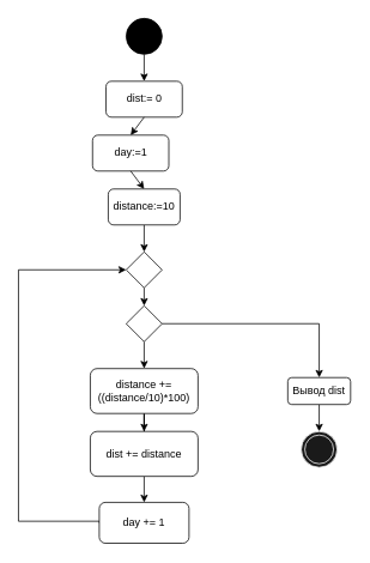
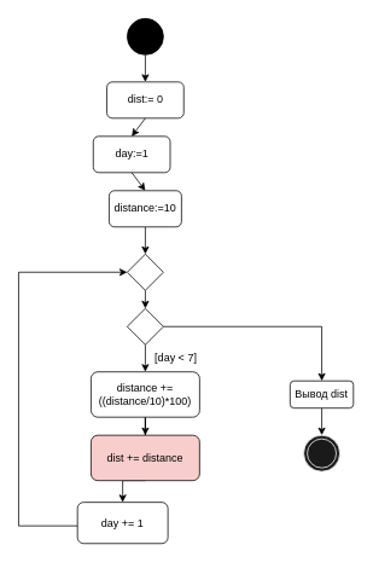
  <mxCell id="0" />
  <mxCell id="1" parent="0" />
  <mxCell id="2" value="" style="ellipse;whiteSpace=wrap;html=1;aspect=fixed;fillColor=#000000;" vertex="1" parent="1"><mxGeometry x="140" width="40" height="40" as="geometry" y="20" /></mxCell>
  <mxCell id="3" value="dist:= 0" style="rounded=1;whiteSpace=wrap;html=1;fillColor=#FFFFFF;" vertex="1" parent="1"><mxGeometry x="117.5" y="90" width="85" height="40" as="geometry" /></mxCell>
  <mxCell id="4" value="" style="endArrow=classic;html=1;rounded=0;exitX=0.5;exitY=1;exitDx=0;exitDy=0;entryX=0.5;entryY=0;entryDx=0;entryDy=0;" edge="1" parent="1" source="2" target="3"><mxGeometry width="50" height="50" relative="1" as="geometry"><mxPoint x="160" y="230" as="sourcePoint" /><mxPoint x="210" y="180" as="targetPoint" /></mxGeometry></mxCell>
  <mxCell id="5" style="edgeStyle=orthogonalEdgeStyle;rounded=0;orthogonalLoop=1;jettySize=auto;html=1;exitX=0.5;exitY=1;exitDx=0;exitDy=0;entryX=0.5;entryY=0;entryDx=0;entryDy=0;" edge="1" parent="1" source="6" target="14"><mxGeometry relative="1" as="geometry" /></mxCell>
  <mxCell id="6" value="" style="rhombus;whiteSpace=wrap;html=1;fillColor=#FFFFFF;fontStyle=1" vertex="1" parent="1"><mxGeometry x="140" y="280" width="40" height="40" as="geometry" /></mxCell>
  <mxCell id="7" value="day:=1" style="rounded=1;whiteSpace=wrap;html=1;fillColor=#FFFFFF;" vertex="1" parent="1"><mxGeometry x="102.5" y="150" width="85" height="40" as="geometry" /></mxCell>
  <mxCell id="8" style="edgeStyle=orthogonalEdgeStyle;rounded=0;orthogonalLoop=1;jettySize=auto;html=1;exitX=0.5;exitY=1;exitDx=0;exitDy=0;entryX=0.5;entryY=0;entryDx=0;entryDy=0;" edge="1" parent="1" source="9" target="6"><mxGeometry relative="1" as="geometry" /></mxCell>
  <mxCell id="9" value="distance:=10" style="rounded=1;whiteSpace=wrap;html=1;fillColor=#FFFFFF;" vertex="1" parent="1"><mxGeometry x="120" y="210" width="80" height="40" as="geometry" /></mxCell>
  <mxCell id="10" value="" style="endArrow=classic;html=1;rounded=0;exitX=0.5;exitY=1;exitDx=0;exitDy=0;entryX=0.5;entryY=0;entryDx=0;entryDy=0;" edge="1" parent="1" source="3" target="7"><mxGeometry width="50" height="50" relative="1" as="geometry"><mxPoint x="160" y="290" as="sourcePoint" /><mxPoint x="210" y="240" as="targetPoint" /></mxGeometry></mxCell>
  <mxCell id="11" value="" style="endArrow=classic;html=1;rounded=0;exitX=0.5;exitY=1;exitDx=0;exitDy=0;entryX=0.5;entryY=0;entryDx=0;entryDy=0;" edge="1" parent="1" source="7" target="9"><mxGeometry width="50" height="50" relative="1" as="geometry"><mxPoint x="160" y="290" as="sourcePoint" /><mxPoint x="210" y="240" as="targetPoint" /></mxGeometry></mxCell>
  <mxCell id="12" style="edgeStyle=orthogonalEdgeStyle;rounded=0;orthogonalLoop=1;jettySize=auto;html=1;exitX=0.5;exitY=1;exitDx=0;exitDy=0;entryX=0.5;entryY=0;entryDx=0;entryDy=0;" edge="1" parent="1" source="14" target="16"><mxGeometry relative="1" as="geometry" /></mxCell>
  <mxCell id="13" style="edgeStyle=orthogonalEdgeStyle;rounded=0;orthogonalLoop=1;jettySize=auto;html=1;exitX=1;exitY=0.5;exitDx=0;exitDy=0;entryX=0.5;entryY=0;entryDx=0;entryDy=0;" edge="1" parent="1" source="14" target="23"><mxGeometry relative="1" as="geometry" /></mxCell>
  <mxCell id="14" value="" style="rhombus;whiteSpace=wrap;html=1;fillColor=#FFFFFF;" vertex="1" parent="1"><mxGeometry x="140" y="340" width="40" height="40" as="geometry" /></mxCell>
  <mxCell id="15" style="edgeStyle=orthogonalEdgeStyle;rounded=0;orthogonalLoop=1;jettySize=auto;html=1;entryX=0.5;entryY=0;entryDx=0;entryDy=0;" edge="1" parent="1" source="16" target="18"><mxGeometry relative="1" as="geometry" /></mxCell>
  <mxCell id="16" value="distance += ((distance/10)*100)" style="rounded=1;whiteSpace=wrap;html=1;fillColor=#FFFFFF;" vertex="1" parent="1"><mxGeometry x="100" y="410" width="120" height="50" as="geometry" /></mxCell>
  <mxCell id="17" style="edgeStyle=orthogonalEdgeStyle;rounded=0;orthogonalLoop=1;jettySize=auto;html=1;exitX=0.5;exitY=1;exitDx=0;exitDy=0;entryX=0.5;entryY=0;entryDx=0;entryDy=0;" edge="1" parent="1" source="18" target="20"><mxGeometry relative="1" as="geometry" /></mxCell>
- <mxCell id="18" value="dist += distance" style="rounded=1;whiteSpace=wrap;html=1;fillColor=#FFFFFF;" vertex="1" parent="1"><mxGeometry x="100" y="480" width="120" height="50" as="geometry" /></mxCell>
+ <mxCell id="18" value="dist += distance" style="rounded=1;whiteSpace=wrap;html=1;fillColor=#f8cecc;" vertex="1" parent="1"><mxGeometry x="100" y="480" width="120" height="50" as="geometry" /></mxCell>
  <mxCell id="19" style="edgeStyle=orthogonalEdgeStyle;rounded=0;orthogonalLoop=1;jettySize=auto;html=1;exitX=0;exitY=0.5;exitDx=0;exitDy=0;entryX=0;entryY=0.5;entryDx=0;entryDy=0;" edge="1" parent="1" source="20" target="6"><mxGeometry relative="1" as="geometry"><Array as="points"><mxPoint x="110" y="580" /><mxPoint x="20" y="580" /><mxPoint x="20" y="300" /></Array></mxGeometry></mxCell>
- <mxCell id="20" value="day += 1" style="rounded=1;whiteSpace=wrap;html=1;fillColor=#FFFFFF;" vertex="1" parent="1"><mxGeometry x="110" y="559" width="100" height="45.5" as="geometry" /></mxCell>
+ <mxCell id="20" value="day += 1" style="rounded=1;whiteSpace=wrap;html=1;fillColor=#FFFFFF;" vertex="1" parent="1"><mxGeometry x="85" y="554" width="100" height="45.5" as="geometry" /></mxCell>
+ <mxCell id="21" value="[day &amp;lt; 7]" style="text;html=1;strokeColor=none;fillColor=none;align=center;verticalAlign=middle;whiteSpace=wrap;rounded=0;" vertex="1" parent="1"><mxGeometry x="164" y="380" width="60" height="30" as="geometry" /></mxCell>
  <mxCell id="22" style="edgeStyle=orthogonalEdgeStyle;rounded=0;orthogonalLoop=1;jettySize=auto;html=1;exitX=0.5;exitY=1;exitDx=0;exitDy=0;entryX=0.5;entryY=0;entryDx=0;entryDy=0;" edge="1" parent="1" source="23" target="24"><mxGeometry relative="1" as="geometry" /></mxCell>
  <mxCell id="23" value="Вывод dist" style="rounded=1;whiteSpace=wrap;html=1;fillColor=#FFFFFF;" vertex="1" parent="1"><mxGeometry x="320" y="420" width="70" height="30" as="geometry" /></mxCell>
  <mxCell id="24" value="" style="ellipse;shape=doubleEllipse;whiteSpace=wrap;html=1;aspect=fixed;fillColor=#1A1A1A;strokeColor=#FFFFFF;" vertex="1" parent="1"><mxGeometry x="335" y="480" width="40" height="40" as="geometry" /></mxCell>
